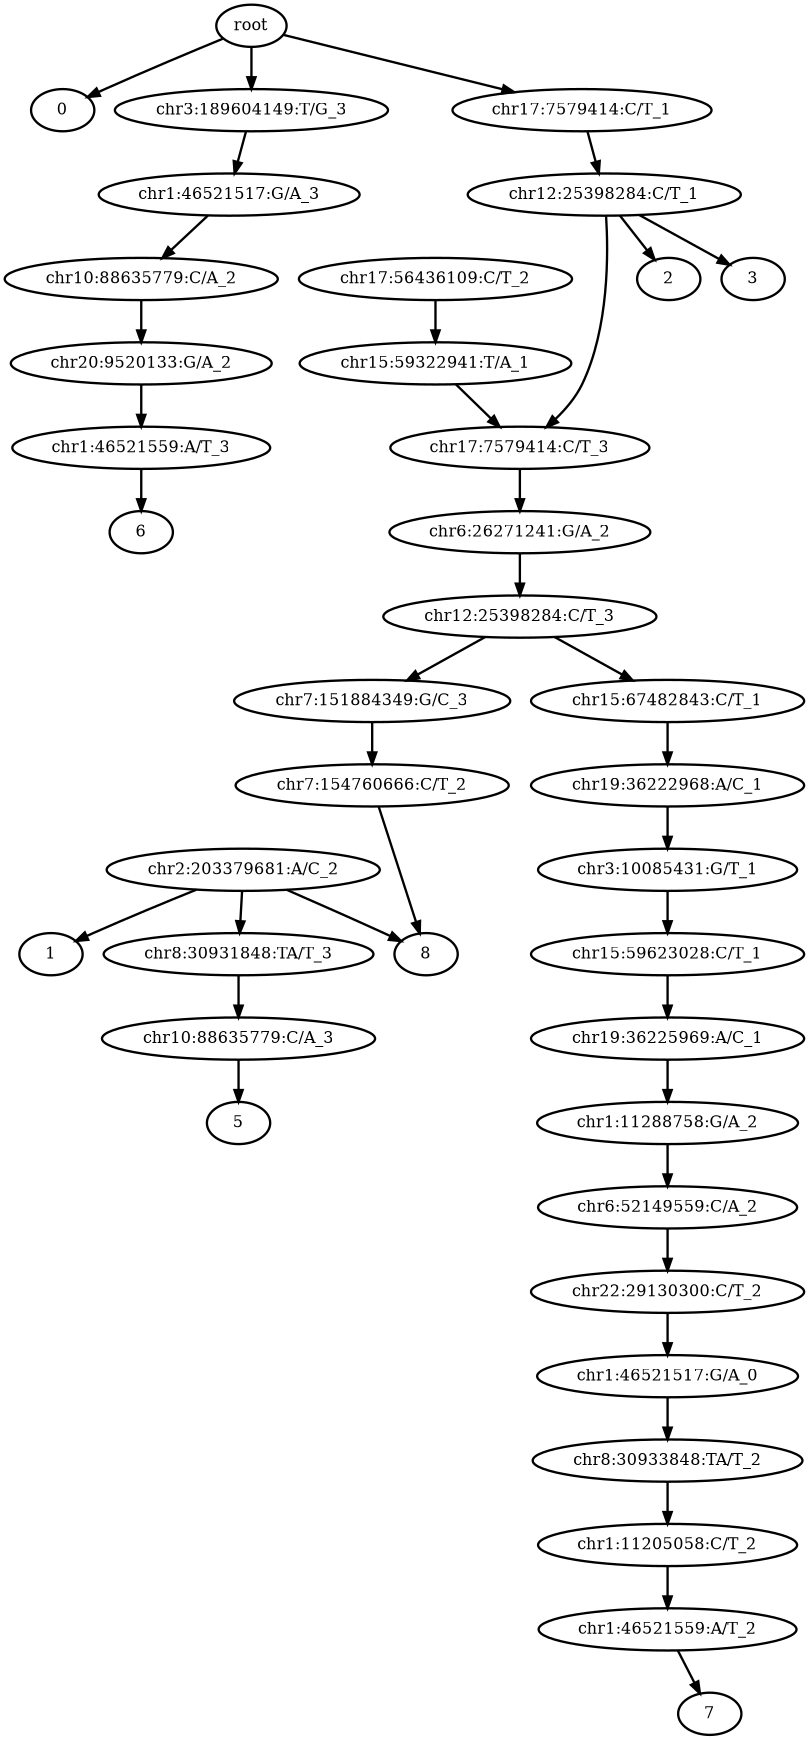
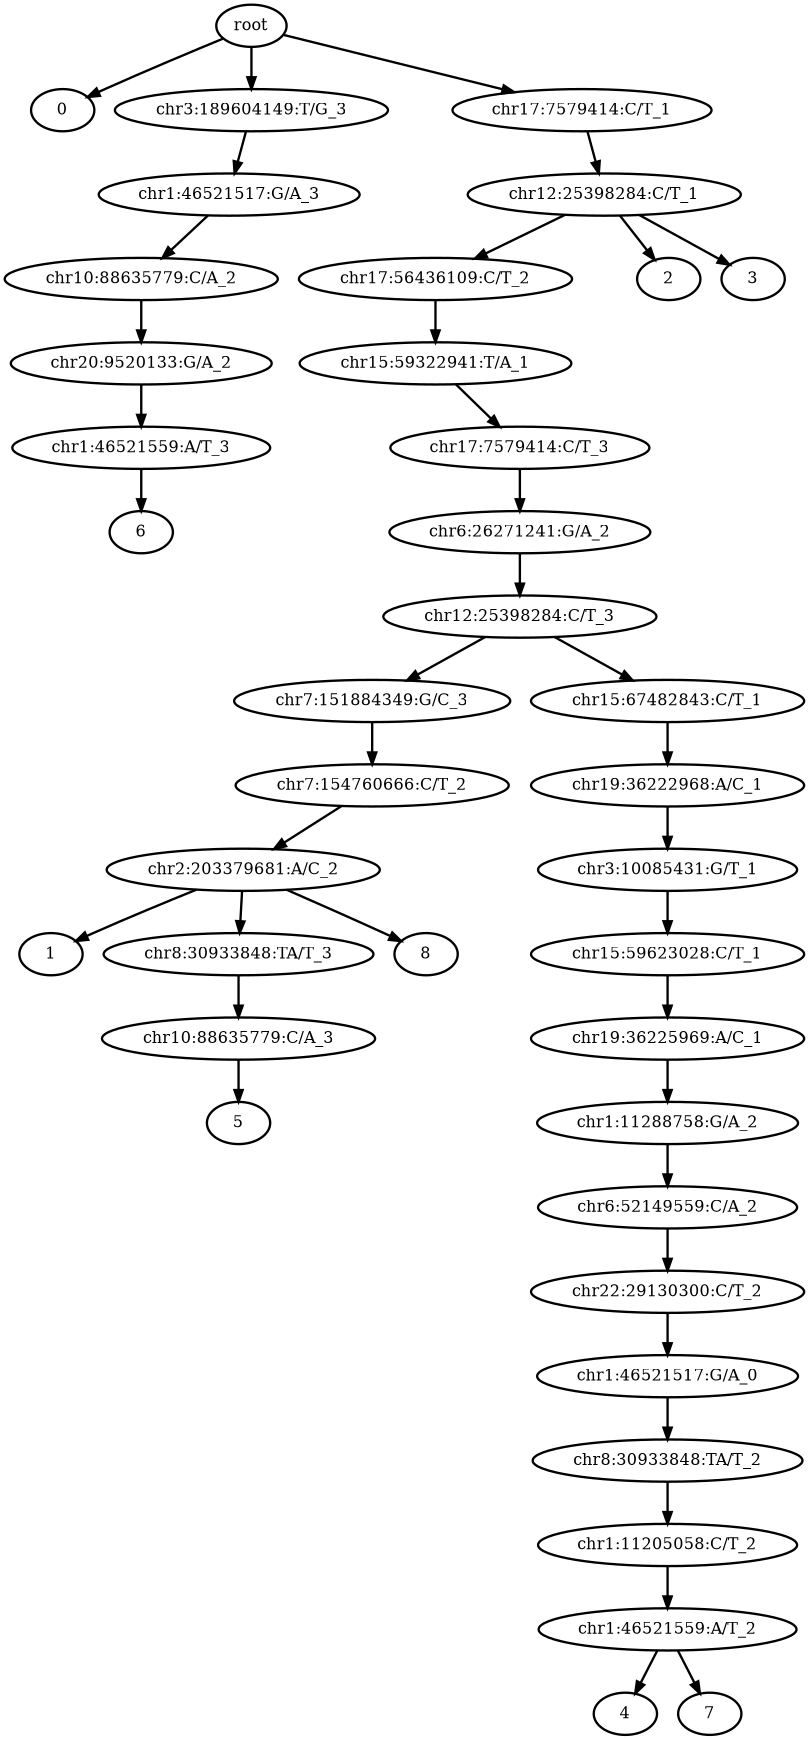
  digraph {
    rankdir=TB
    node [style=bold]
    edge [style=bold]
    n1 [label=root]
    n2 [label=0]
    n3 [label="chr3:189604149:T/G_3"]
    n4 [label="chr17:7579414:C/T_1"]
    n5 [label="chr1:46521517:G/A_3"]
    n6 [label="chr12:25398284:C/T_1"]
    n7 [label="chr17:56436109:C/T_2"]
    n8 [label="chr15:59322941:T/A_1"]
    n9 [label="chr17:7579414:C/T_3"]
    n10 [label="chr6:26271241:G/A_2"]
    n11 [label="chr12:25398284:C/T_3"]
    n12 [label="chr7:151884349:G/C_3"]
    n13 [label="chr15:67482843:C/T_1"]
    n14 [label="chr7:154760666:C/T_2"]
    n15 [label="chr19:36222968:A/C_1"]
    n16 [label="chr2:203379681:A/C_2"]
    n17 [label=1]
-   n18 [label="chr8:30931848:TA/T_3"]
+   n18 [label="chr8:30933848:TA/T_3"]
    n19 [label=8]
    n20 [label="chr10:88635779:C/A_3"]
    n21 [label=2]
    n22 [label=3]
+   n23 [label=4]
    n24 [label=5]
    n25 [label="chr10:88635779:C/A_2"]
    n26 [label="chr20:9520133:G/A_2"]
    n27 [label="chr1:46521559:A/T_3"]
    n28 [label=6]
    n29 [label=7]
    n30 [label="chr1:11288758:G/A_2"]
    n31 [label="chr6:52149559:C/A_2"]
    n32 [label="chr22:29130300:C/T_2"]
    n33 [label="chr1:46521517:G/A_0"]
    n34 [label="chr8:30933848:TA/T_2"]
    n35 [label="chr1:11205058:C/T_2"]
    n36 [label="chr1:46521559:A/T_2"]
    n37 [label="chr3:10085431:G/T_1"]
    n38 [label="chr15:59623028:C/T_1"]
    n39 [label="chr19:36225969:A/C_1"]
    n1 -> n2
    n1 -> n3
    n1 -> n4
    n3 -> n5
    n4 -> n6
    n5 -> n25
-   n6 -> n9
+   n6 -> n7
    n6 -> n21
    n6 -> n22
    n7 -> n8
    n8 -> n9
    n9 -> n10
    n10 -> n11
    n11 -> n12
    n11 -> n13
    n12 -> n14
    n13 -> n15
-   n14 -> n19
+   n14 -> n16
    n15 -> n37
    n16 -> n17
    n16 -> n18
    n16 -> n19
    n18 -> n20
    n20 -> n24
    n25 -> n26
    n26 -> n27
    n27 -> n28
    n30 -> n31
    n31 -> n32
    n32 -> n33
    n33 -> n34
    n34 -> n35
    n35 -> n36
+   n36 -> n23
    n36 -> n29
    n37 -> n38
    n38 -> n39
    n39 -> n30
  }
